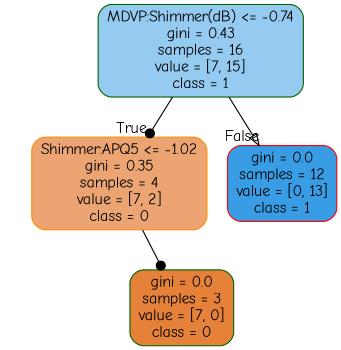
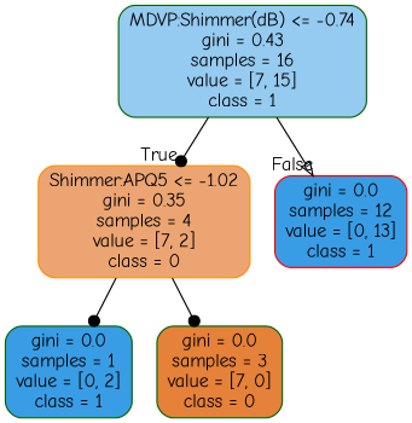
  digraph {
    fontname="Comic Neue"
    node [color=darkgreen fillcolor="#399de5" fontname="Comic Neue" shape=box style="filled, rounded"]
    edge [fontname="Comic Neue" arrowhead=dot]
    n1 [fillcolor="#95cbf1" label="MDVP:Shimmer(dB) <= -0.74\ngini = 0.43\nsamples = 16\nvalue = [7, 15]\nclass = 1"]
    n2 [color=darkorange fillcolor="#eca572" label="Shimmer:APQ5 <= -1.02\ngini = 0.35\nsamples = 4\nvalue = [7, 2]\nclass = 0"]
    n3 [color=red label="gini = 0.0\nsamples = 12\nvalue = [0, 13]\nclass = 1"]
+   n4 [label="gini = 0.0\nsamples = 1\nvalue = [0, 2]\nclass = 1"]
    n5 [fillcolor="#e58139" label="gini = 0.0\nsamples = 3\nvalue = [7, 0]\nclass = 0"]
    n1 -> n2 [headlabel=True labelangle=45 labeldistance=2.5]
    n1 -> n3 [headlabel=False labelangle=-45 labeldistance=2.5 arrowhead=onormal]
+   n2 -> n4
    n2 -> n5
  }
